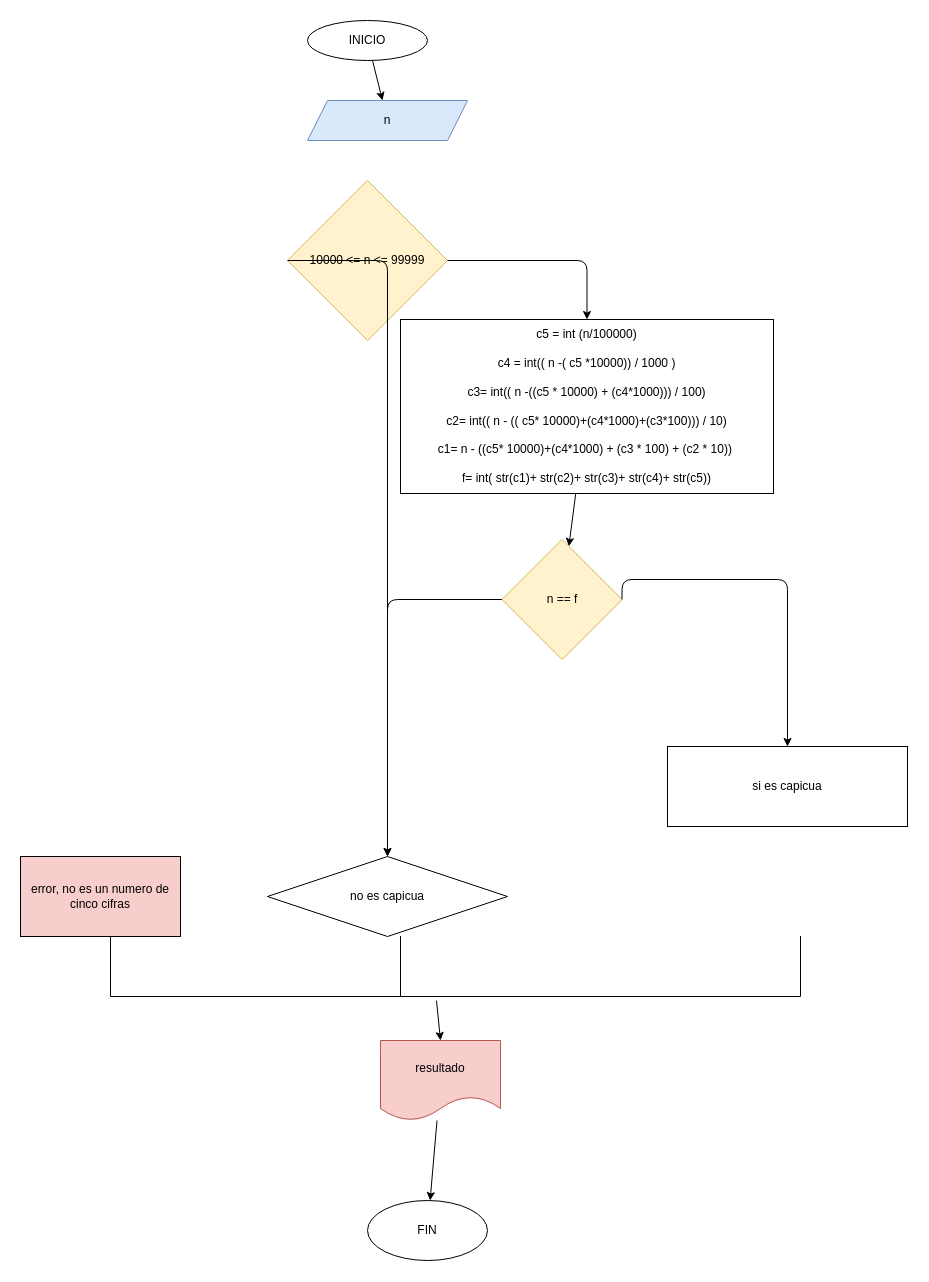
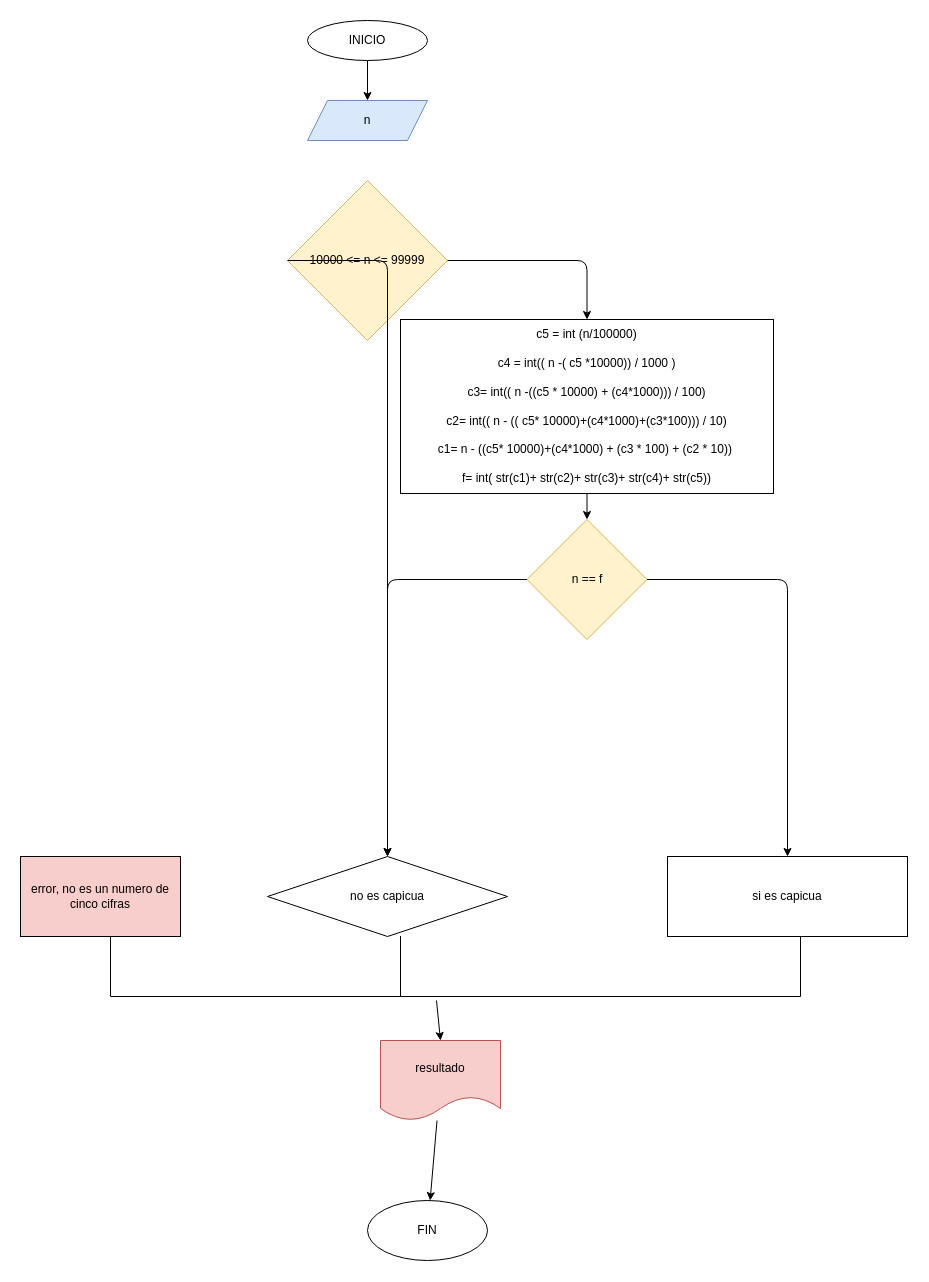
  <mxCell id="0" />
  <mxCell id="1" parent="0" />
  <mxCell id="2" value="" style="edgeStyle=none;html=1;" edge="1" parent="1" source="3" target="4"><mxGeometry relative="1" as="geometry" /></mxCell>
  <mxCell id="3" value="INICIO" style="ellipse;whiteSpace=wrap;html=1;" vertex="1" parent="1"><mxGeometry x="307" y="20" width="120" height="40" as="geometry" /></mxCell>
- <mxCell id="4" value="n" style="shape=parallelogram;perimeter=parallelogramPerimeter;whiteSpace=wrap;html=1;fixedSize=1;fillColor=#dae8fc;strokeColor=#6c8ebf;" vertex="1" parent="1"><mxGeometry x="307" y="100" width="160" height="40" as="geometry" /></mxCell>
+ <mxCell id="4" value="n" style="shape=parallelogram;perimeter=parallelogramPerimeter;whiteSpace=wrap;html=1;fixedSize=1;fillColor=#dae8fc;strokeColor=#6c8ebf;" vertex="1" parent="1"><mxGeometry x="307" y="100" width="120" height="40" as="geometry" /></mxCell>
  <mxCell id="5" value="10000 &amp;lt;= n &amp;lt;= 99999" style="rhombus;whiteSpace=wrap;html=1;fillColor=#fff2cc;strokeColor=#d6b656;" vertex="1" parent="1"><mxGeometry x="287" y="180" width="160" height="160" as="geometry" /></mxCell>
  <mxCell id="6" value="error, no es un numero de cinco cifras" style="rounded=0;whiteSpace=wrap;html=1;fillColor=#f8cecc;" vertex="1" parent="1"><mxGeometry x="20" y="856" width="160" height="80" as="geometry" /></mxCell>
  <mxCell id="7" value="" style="edgeStyle=segmentEdgeStyle;endArrow=classic;html=1;exitX=0;exitY=0.5;exitDx=0;exitDy=0;" edge="1" parent="1" source="5" target="13"><mxGeometry width="50" height="50" relative="1" as="geometry"><mxPoint x="327" y="250" as="sourcePoint" /><mxPoint x="377" y="200" as="targetPoint" /></mxGeometry></mxCell>
  <mxCell id="8" value="" style="edgeStyle=segmentEdgeStyle;endArrow=classic;html=1;entryX=0.5;entryY=0;entryDx=0;entryDy=0;exitX=1;exitY=0.5;exitDx=0;exitDy=0;" edge="1" parent="1" source="5" target="10"><mxGeometry width="50" height="50" relative="1" as="geometry"><mxPoint x="327" y="250" as="sourcePoint" /><mxPoint x="547" y="340" as="targetPoint" /></mxGeometry></mxCell>
  <mxCell id="9" value="" style="edgeStyle=none;html=1;" edge="1" parent="1" source="10" target="11"><mxGeometry relative="1" as="geometry" /></mxCell>
  <mxCell id="10" value="c5 = int (n/100000)&lt;br&gt;&lt;br&gt;c4 = int(( n -( c5 *10000)) / 1000 )&lt;br&gt;&lt;br&gt;c3= int(( n -((c5 * 10000) + (c4*1000))) / 100)&lt;br&gt;&lt;br&gt;c2= int(( n - (( c5* 10000)+(c4*1000)+(c3*100))) / 10)&lt;br&gt;&lt;br&gt;c1= n - ((c5* 10000)+(c4*1000) + (c3 * 100) + (c2 * 10))&amp;nbsp;&lt;br&gt;&lt;br&gt;f= int( str(c1)+ str(c2)+ str(c3)+ str(c4)+ str(c5))" style="rounded=0;whiteSpace=wrap;html=1;" vertex="1" parent="1"><mxGeometry x="400" y="319" width="373" height="174" as="geometry" /></mxCell>
- <mxCell id="11" value="n == f" style="rhombus;whiteSpace=wrap;html=1;rounded=0;fillColor=#fff2cc;strokeColor=#d6b656;" vertex="1" parent="1"><mxGeometry x="501.5" y="539" width="120" height="120" as="geometry" /></mxCell>
+ <mxCell id="11" value="n == f" style="rhombus;whiteSpace=wrap;html=1;rounded=0;fillColor=#fff2cc;strokeColor=#d6b656;" vertex="1" parent="1"><mxGeometry x="526.5" y="519" width="120" height="120" as="geometry" /></mxCell>
  <mxCell id="12" value="" style="edgeStyle=segmentEdgeStyle;endArrow=classic;html=1;exitX=0;exitY=0.5;exitDx=0;exitDy=0;" edge="1" parent="1" source="11" target="13"><mxGeometry width="50" height="50" relative="1" as="geometry"><mxPoint x="367" y="860" as="sourcePoint" /><mxPoint x="367" y="940" as="targetPoint" /></mxGeometry></mxCell>
  <mxCell id="13" value="no es capicua" style="rhombus;whiteSpace=wrap;html=1;" vertex="1" parent="1"><mxGeometry x="267" y="856" width="240" height="80" as="geometry" /></mxCell>
- <mxCell id="14" value="si es capicua" style="rounded=0;whiteSpace=wrap;html=1;" vertex="1" parent="1"><mxGeometry x="667" y="746" width="240" height="80" as="geometry" /></mxCell>
+ <mxCell id="14" value="si es capicua" style="rounded=0;whiteSpace=wrap;html=1;" vertex="1" parent="1"><mxGeometry x="667" y="856" width="240" height="80" as="geometry" /></mxCell>
  <mxCell id="15" value="" style="edgeStyle=segmentEdgeStyle;endArrow=classic;html=1;exitX=1;exitY=0.5;exitDx=0;exitDy=0;entryX=0.5;entryY=0;entryDx=0;entryDy=0;" edge="1" parent="1" source="11" target="14"><mxGeometry width="50" height="50" relative="1" as="geometry"><mxPoint x="667" y="860" as="sourcePoint" /><mxPoint x="670" y="819" as="targetPoint" /><Array as="points"><mxPoint x="787" y="579" /></Array></mxGeometry></mxCell>
  <mxCell id="16" value="" style="shape=partialRectangle;whiteSpace=wrap;html=1;bottom=1;right=1;left=1;top=0;fillColor=none;routingCenterX=-0.5;" vertex="1" parent="1"><mxGeometry x="110" y="936" width="290" height="60" as="geometry" /></mxCell>
  <mxCell id="17" value="" style="shape=partialRectangle;whiteSpace=wrap;html=1;bottom=1;right=1;left=1;top=0;fillColor=none;routingCenterX=-0.5;" vertex="1" parent="1"><mxGeometry x="400" y="936" width="400" height="60" as="geometry" /></mxCell>
  <mxCell id="18" value="" style="endArrow=classic;html=1;exitX=0.09;exitY=1.067;exitDx=0;exitDy=0;exitPerimeter=0;entryX=0.5;entryY=0;entryDx=0;entryDy=0;" edge="1" parent="1" source="17" target="20"><mxGeometry width="50" height="50" relative="1" as="geometry"><mxPoint x="347" y="1020" as="sourcePoint" /><mxPoint x="423" y="1030" as="targetPoint" /></mxGeometry></mxCell>
  <mxCell id="19" value="" style="edgeStyle=none;html=1;" edge="1" parent="1" source="20" target="21"><mxGeometry relative="1" as="geometry" /></mxCell>
  <mxCell id="20" value="resultado" style="shape=document;whiteSpace=wrap;html=1;boundedLbl=1;fillColor=#f8cecc;strokeColor=#b85450;" vertex="1" parent="1"><mxGeometry x="380" y="1040" width="120" height="80" as="geometry" /></mxCell>
  <mxCell id="21" value="FIN" style="ellipse;whiteSpace=wrap;html=1;" vertex="1" parent="1"><mxGeometry x="367" y="1200" width="120" height="60" as="geometry" /></mxCell>
